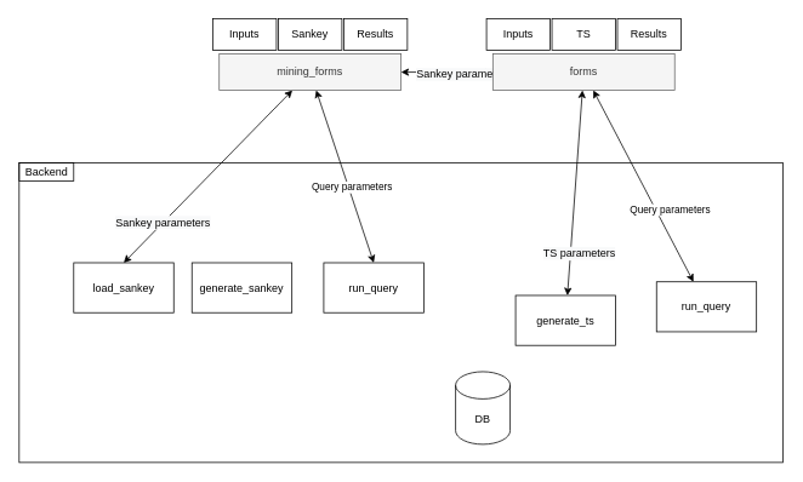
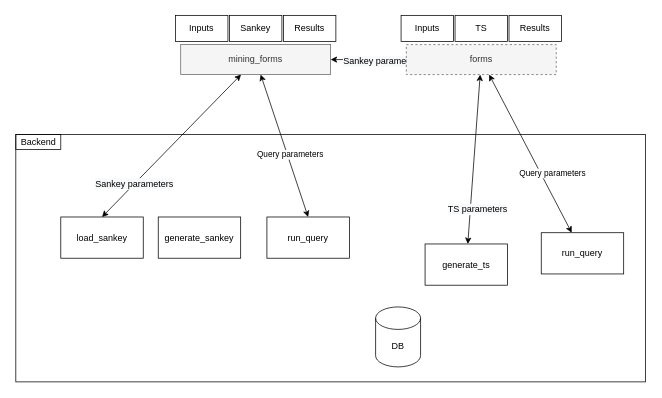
  <mxCell id="0" />
  <mxCell id="1" parent="0" />
  <mxCell id="2" value="" style="rounded=0;whiteSpace=wrap;html=1;" vertex="1" parent="1"><mxGeometry x="20" y="179" width="840" height="330" as="geometry" /></mxCell>
  <mxCell id="3" value="generate_sankey" style="rounded=0;whiteSpace=wrap;html=1;" vertex="1" parent="1"><mxGeometry x="210" y="289" width="110" height="55" as="geometry" /></mxCell>
  <mxCell id="4" value="run_query" style="rounded=0;whiteSpace=wrap;html=1;" vertex="1" parent="1"><mxGeometry x="355" y="289" width="110" height="55" as="geometry" /></mxCell>
  <mxCell id="5" value="&lt;meta charset=&quot;utf-8&quot;&gt;&lt;span style=&quot;color: rgb(0, 0, 0); font-family: helvetica; font-size: 12px; font-style: normal; font-weight: 400; letter-spacing: normal; text-align: center; text-indent: 0px; text-transform: none; word-spacing: 0px; background-color: rgb(248, 249, 250); display: inline; float: none;&quot;&gt;Sankey parameters&lt;/span&gt;" style="rounded=0;orthogonalLoop=1;jettySize=auto;html=1;startArrow=classic;startFill=1;" edge="1" parent="1" source="10" target="20"><mxGeometry x="0.376" y="-2" relative="1" as="geometry"><mxPoint y="1" as="offset" /></mxGeometry></mxCell>
  <mxCell id="6" style="rounded=0;orthogonalLoop=1;jettySize=auto;html=1;entryX=0.5;entryY=0;entryDx=0;entryDy=0;startArrow=classic;startFill=1;" edge="1" parent="1" source="10" target="4"><mxGeometry relative="1" as="geometry" /></mxCell>
  <mxCell id="7" value="Query parameters" style="edgeLabel;html=1;align=center;verticalAlign=middle;resizable=0;points=[];" vertex="1" connectable="0" parent="6"><mxGeometry x="0.129" y="3" relative="1" as="geometry"><mxPoint as="offset" /></mxGeometry></mxCell>
  <mxCell id="8" style="edgeStyle=none;rounded=0;orthogonalLoop=1;jettySize=auto;html=1;entryX=0.5;entryY=0;entryDx=0;entryDy=0;startArrow=classic;startFill=1;" edge="1" parent="1" source="10" target="14"><mxGeometry relative="1" as="geometry" /></mxCell>
  <mxCell id="9" value="&lt;span style=&quot;font-family: &amp;#34;helvetica&amp;#34; ; font-size: 12px ; background-color: rgb(248 , 249 , 250)&quot;&gt;Sankey parameters&lt;/span&gt;" style="edgeLabel;html=1;align=center;verticalAlign=middle;resizable=0;points=[];" vertex="1" connectable="0" parent="8"><mxGeometry x="0.536" y="-1" relative="1" as="geometry"><mxPoint as="offset" /></mxGeometry></mxCell>
  <mxCell id="10" value="mining_forms" style="rounded=0;whiteSpace=wrap;html=1;fillColor=#f5f5f5;strokeColor=#666666;fontColor=#333333;" vertex="1" parent="1"><mxGeometry x="240" y="59" width="200" height="40" as="geometry" /></mxCell>
  <mxCell id="11" value="Inputs" style="rounded=0;whiteSpace=wrap;html=1;" vertex="1" parent="1"><mxGeometry x="233" y="20" width="70" height="35" as="geometry" /></mxCell>
  <mxCell id="12" value="Sankey" style="rounded=0;whiteSpace=wrap;html=1;" vertex="1" parent="1"><mxGeometry x="305" y="20" width="70" height="35" as="geometry" /></mxCell>
  <mxCell id="13" value="Results" style="rounded=0;whiteSpace=wrap;html=1;" vertex="1" parent="1"><mxGeometry x="377" y="20" width="70" height="35" as="geometry" /></mxCell>
  <mxCell id="14" value="load_sankey" style="rounded=0;whiteSpace=wrap;html=1;" vertex="1" parent="1"><mxGeometry x="80" y="289" width="110" height="55" as="geometry" /></mxCell>
  <mxCell id="15" value="DB" style="shape=cylinder3;whiteSpace=wrap;html=1;boundedLbl=1;backgroundOutline=1;size=15;" vertex="1" parent="1"><mxGeometry x="500" y="409" width="60" height="80" as="geometry" /></mxCell>
  <mxCell id="16" value="Backend" style="text;html=1;align=center;verticalAlign=middle;resizable=0;points=[];autosize=1;shadow=0;rounded=0;sketch=0;glass=0;strokeColor=#000000;" vertex="1" parent="1"><mxGeometry x="20" y="179" width="60" height="20" as="geometry" /></mxCell>
  <mxCell id="17" style="edgeStyle=none;rounded=0;orthogonalLoop=1;jettySize=auto;html=1;startArrow=classic;startFill=1;" edge="1" parent="1" source="20" target="25"><mxGeometry relative="1" as="geometry" /></mxCell>
  <mxCell id="18" style="edgeStyle=none;rounded=0;orthogonalLoop=1;jettySize=auto;html=1;startArrow=classic;startFill=1;" edge="1" parent="1" source="20" target="24"><mxGeometry relative="1" as="geometry" /></mxCell>
  <mxCell id="19" value="&lt;span style=&quot;font-family: &amp;#34;helvetica&amp;#34; ; font-size: 12px ; background-color: rgb(248 , 249 , 250)&quot;&gt;TS parameters&lt;/span&gt;" style="edgeLabel;html=1;align=center;verticalAlign=middle;resizable=0;points=[];" vertex="1" connectable="0" parent="18"><mxGeometry x="0.164" y="5" relative="1" as="geometry"><mxPoint x="0.53" y="47.9" as="offset" /></mxGeometry></mxCell>
- <mxCell id="20" value="forms" style="rounded=0;whiteSpace=wrap;html=1;fillColor=#f5f5f5;strokeColor=#666666;fontColor=#333333;" vertex="1" parent="1"><mxGeometry x="541" y="59" width="200" height="40" as="geometry" /></mxCell>
+ <mxCell id="20" value="forms" style="rounded=0;whiteSpace=wrap;html=1;fillColor=#f5f5f5;strokeColor=#666666;fontColor=#333333;dashed=1;" vertex="1" parent="1"><mxGeometry x="541" y="59" width="200" height="40" as="geometry" /></mxCell>
  <mxCell id="21" value="Inputs" style="rounded=0;whiteSpace=wrap;html=1;" vertex="1" parent="1"><mxGeometry x="534" y="20" width="70" height="35" as="geometry" /></mxCell>
  <mxCell id="22" value="TS" style="rounded=0;whiteSpace=wrap;html=1;" vertex="1" parent="1"><mxGeometry x="606" y="20" width="70" height="35" as="geometry" /></mxCell>
  <mxCell id="23" value="Results" style="rounded=0;whiteSpace=wrap;html=1;" vertex="1" parent="1"><mxGeometry x="678" y="20" width="70" height="35" as="geometry" /></mxCell>
  <mxCell id="24" value="generate_ts" style="rounded=0;whiteSpace=wrap;html=1;" vertex="1" parent="1"><mxGeometry x="566" y="325" width="110" height="55" as="geometry" /></mxCell>
  <mxCell id="25" value="run_query" style="rounded=0;whiteSpace=wrap;html=1;" vertex="1" parent="1"><mxGeometry x="721" y="310" width="110" height="55" as="geometry" /></mxCell>
  <mxCell id="26" value="Query parameters" style="edgeLabel;html=1;align=center;verticalAlign=middle;resizable=0;points=[];" vertex="1" connectable="0" parent="1"><mxGeometry x="735.996" y="230.003" as="geometry" /></mxCell>
